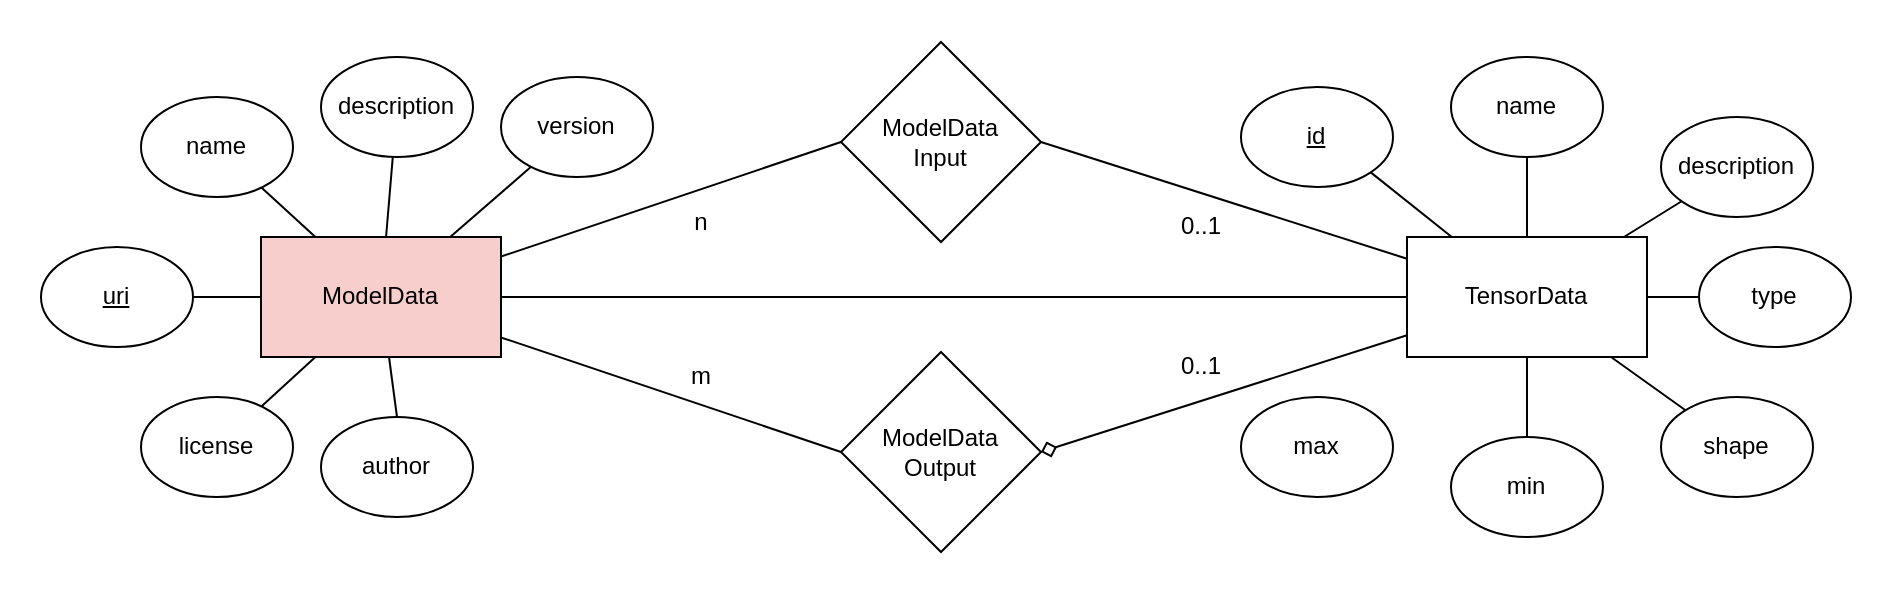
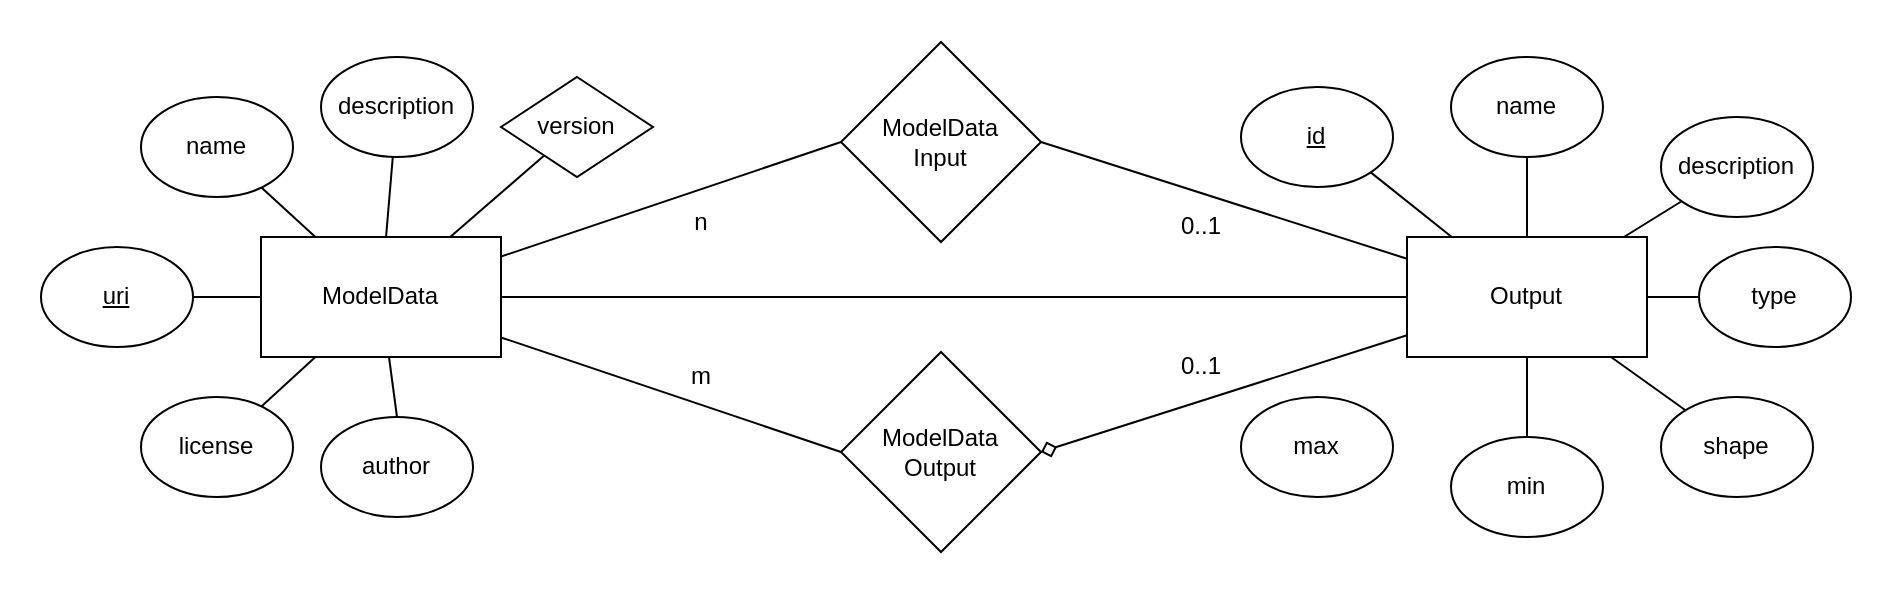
  <mxCell id="0" />
  <mxCell id="1" parent="0" />
  <mxCell id="2" style="edgeStyle=none;rounded=0;orthogonalLoop=1;jettySize=auto;html=1;endArrow=none;endFill=0;" edge="1" parent="1" source="10" target="23"><mxGeometry relative="1" as="geometry" /></mxCell>
  <mxCell id="3" style="edgeStyle=none;rounded=0;orthogonalLoop=1;jettySize=auto;html=1;endArrow=none;endFill=0;" edge="1" parent="1" source="10" target="22"><mxGeometry relative="1" as="geometry" /></mxCell>
  <mxCell id="4" style="edgeStyle=none;rounded=0;orthogonalLoop=1;jettySize=auto;html=1;endArrow=none;endFill=0;" edge="1" parent="1" source="10" target="24"><mxGeometry relative="1" as="geometry" /></mxCell>
  <mxCell id="5" style="edgeStyle=none;rounded=0;orthogonalLoop=1;jettySize=auto;html=1;endArrow=none;endFill=0;" edge="1" parent="1" source="10" target="21"><mxGeometry relative="1" as="geometry" /></mxCell>
  <mxCell id="6" style="edgeStyle=none;rounded=0;orthogonalLoop=1;jettySize=auto;html=1;endArrow=none;endFill=0;" edge="1" parent="1" source="10" target="26"><mxGeometry relative="1" as="geometry" /></mxCell>
  <mxCell id="7" style="edgeStyle=none;rounded=0;orthogonalLoop=1;jettySize=auto;html=1;entryX=0.5;entryY=0;entryDx=0;entryDy=0;endArrow=none;endFill=0;" edge="1" parent="1" source="10" target="25"><mxGeometry relative="1" as="geometry" /></mxCell>
  <mxCell id="8" style="edgeStyle=none;rounded=0;orthogonalLoop=1;jettySize=auto;html=1;entryX=0;entryY=0.5;entryDx=0;entryDy=0;endArrow=none;endFill=0;" edge="1" parent="1" source="10" target="28"><mxGeometry relative="1" as="geometry" /></mxCell>
  <mxCell id="9" style="edgeStyle=none;rounded=0;orthogonalLoop=1;jettySize=auto;html=1;entryX=0;entryY=0.5;entryDx=0;entryDy=0;endArrow=none;endFill=0;" edge="1" parent="1" source="10" target="27"><mxGeometry relative="1" as="geometry" /></mxCell>
- <mxCell id="10" value="ModelData" style="rounded=0;whiteSpace=wrap;html=1;fillColor=#f8cecc;" vertex="1" parent="1"><mxGeometry x="130" y="118" width="120" height="60" as="geometry" /></mxCell>
+ <mxCell id="10" value="ModelData" style="rounded=0;whiteSpace=wrap;html=1;" vertex="1" parent="1"><mxGeometry x="130" y="118" width="120" height="60" as="geometry" /></mxCell>
  <mxCell id="11" style="edgeStyle=none;rounded=0;orthogonalLoop=1;jettySize=auto;html=1;entryX=1;entryY=1;entryDx=0;entryDy=0;endArrow=none;endFill=0;" edge="1" parent="1" source="20" target="29"><mxGeometry relative="1" as="geometry" /></mxCell>
  <mxCell id="12" style="edgeStyle=none;rounded=0;orthogonalLoop=1;jettySize=auto;html=1;endArrow=none;endFill=0;" edge="1" parent="1" source="20" target="30"><mxGeometry relative="1" as="geometry" /></mxCell>
  <mxCell id="13" style="edgeStyle=none;rounded=0;orthogonalLoop=1;jettySize=auto;html=1;endArrow=none;endFill=0;" edge="1" parent="1" source="20" target="31"><mxGeometry relative="1" as="geometry" /></mxCell>
  <mxCell id="14" style="edgeStyle=none;rounded=0;orthogonalLoop=1;jettySize=auto;html=1;endArrow=none;endFill=0;" edge="1" parent="1" source="20" target="32"><mxGeometry relative="1" as="geometry" /></mxCell>
  <mxCell id="15" style="edgeStyle=none;rounded=0;orthogonalLoop=1;jettySize=auto;html=1;endArrow=none;endFill=0;" edge="1" parent="1" source="20" target="33"><mxGeometry relative="1" as="geometry" /></mxCell>
  <mxCell id="16" style="edgeStyle=none;rounded=0;orthogonalLoop=1;jettySize=auto;html=1;endArrow=none;endFill=0;" edge="1" parent="1" source="20" target="34"><mxGeometry relative="1" as="geometry" /></mxCell>
  <mxCell id="17" style="edgeStyle=none;rounded=0;orthogonalLoop=1;jettySize=auto;html=1;endArrow=none;endFill=0;" edge="1" parent="1" source="20" target="10"><mxGeometry relative="1" as="geometry" /></mxCell>
  <mxCell id="18" style="edgeStyle=none;rounded=0;orthogonalLoop=1;jettySize=auto;html=1;entryX=1;entryY=0.5;entryDx=0;entryDy=0;endArrow=none;endFill=0;" edge="1" parent="1" source="20" target="28"><mxGeometry relative="1" as="geometry" /></mxCell>
  <mxCell id="19" style="edgeStyle=none;rounded=0;orthogonalLoop=1;jettySize=auto;html=1;entryX=1;entryY=0.5;entryDx=0;entryDy=0;endArrow=diamond;endFill=0;" edge="1" parent="1" source="20" target="27"><mxGeometry relative="1" as="geometry" /></mxCell>
- <mxCell id="20" value="TensorData" style="rounded=0;whiteSpace=wrap;html=1;" vertex="1" parent="1"><mxGeometry x="703" y="118" width="120" height="60" as="geometry" /></mxCell>
+ <mxCell id="20" value="Output" style="rounded=0;whiteSpace=wrap;html=1;" vertex="1" parent="1"><mxGeometry x="703" y="118" width="120" height="60" as="geometry" /></mxCell>
  <mxCell id="21" value="&lt;u&gt;uri&lt;/u&gt;" style="ellipse;whiteSpace=wrap;html=1;" vertex="1" parent="1"><mxGeometry x="20" y="123" width="76" height="50" as="geometry" /></mxCell>
  <mxCell id="22" value="name" style="ellipse;whiteSpace=wrap;html=1;" vertex="1" parent="1"><mxGeometry x="70" y="48" width="76" height="50" as="geometry" /></mxCell>
  <mxCell id="23" value="description" style="ellipse;whiteSpace=wrap;html=1;" vertex="1" parent="1"><mxGeometry x="160" y="28" width="76" height="50" as="geometry" /></mxCell>
- <mxCell id="24" value="version" style="ellipse;whiteSpace=wrap;html=1;" vertex="1" parent="1"><mxGeometry x="250" y="38" width="76" height="50" as="geometry" /></mxCell>
+ <mxCell id="24" value="version" style="rhombus;whiteSpace=wrap;html=1;" vertex="1" parent="1"><mxGeometry x="250" y="38" width="76" height="50" as="geometry" /></mxCell>
  <mxCell id="25" value="author" style="ellipse;whiteSpace=wrap;html=1;" vertex="1" parent="1"><mxGeometry x="160" y="208" width="76" height="50" as="geometry" /></mxCell>
  <mxCell id="26" value="license" style="ellipse;whiteSpace=wrap;html=1;" vertex="1" parent="1"><mxGeometry x="70" y="198" width="76" height="50" as="geometry" /></mxCell>
  <mxCell id="27" value="&lt;div&gt;ModelData&lt;/div&gt;&lt;div&gt;Output&lt;/div&gt;" style="rhombus;whiteSpace=wrap;html=1;" vertex="1" parent="1"><mxGeometry x="420" y="175.5" width="100" height="100" as="geometry" /></mxCell>
  <mxCell id="28" value="&lt;div&gt;ModelData&lt;/div&gt;&lt;div&gt;Input&lt;br&gt;&lt;/div&gt;" style="rhombus;whiteSpace=wrap;html=1;" vertex="1" parent="1"><mxGeometry x="420" y="20.5" width="100" height="100" as="geometry" /></mxCell>
  <mxCell id="29" value="&lt;u&gt;id&lt;/u&gt;" style="ellipse;whiteSpace=wrap;html=1;" vertex="1" parent="1"><mxGeometry x="620" y="43" width="76" height="50" as="geometry" /></mxCell>
  <mxCell id="30" value="name" style="ellipse;whiteSpace=wrap;html=1;" vertex="1" parent="1"><mxGeometry x="725" y="28" width="76" height="50" as="geometry" /></mxCell>
  <mxCell id="31" value="description" style="ellipse;whiteSpace=wrap;html=1;" vertex="1" parent="1"><mxGeometry x="830" y="58" width="76" height="50" as="geometry" /></mxCell>
  <mxCell id="32" value="type" style="ellipse;whiteSpace=wrap;html=1;" vertex="1" parent="1"><mxGeometry x="849" y="123" width="76" height="50" as="geometry" /></mxCell>
  <mxCell id="33" value="shape" style="ellipse;whiteSpace=wrap;html=1;" vertex="1" parent="1"><mxGeometry x="830" y="198" width="76" height="50" as="geometry" /></mxCell>
  <mxCell id="34" value="min" style="ellipse;whiteSpace=wrap;html=1;" vertex="1" parent="1"><mxGeometry x="725" y="218" width="76" height="50" as="geometry" /></mxCell>
  <mxCell id="35" value="max" style="ellipse;whiteSpace=wrap;html=1;" vertex="1" parent="1"><mxGeometry x="620" y="198" width="76" height="50" as="geometry" /></mxCell>
  <mxCell id="36" value="n" style="text;html=1;align=center;verticalAlign=middle;resizable=0;points=[];autosize=1;strokeColor=none;fillColor=none;" vertex="1" parent="1"><mxGeometry x="335" y="96" width="30" height="30" as="geometry" /></mxCell>
  <mxCell id="37" value="m" style="text;html=1;align=center;verticalAlign=middle;resizable=0;points=[];autosize=1;strokeColor=none;fillColor=none;" vertex="1" parent="1"><mxGeometry x="335" y="173" width="30" height="30" as="geometry" /></mxCell>
  <mxCell id="38" value="0..1" style="text;html=1;align=center;verticalAlign=middle;resizable=0;points=[];autosize=1;strokeColor=none;fillColor=none;" vertex="1" parent="1"><mxGeometry x="580" y="98" width="40" height="30" as="geometry" /></mxCell>
  <mxCell id="39" value="0..1" style="text;html=1;align=center;verticalAlign=middle;resizable=0;points=[];autosize=1;strokeColor=none;fillColor=none;" vertex="1" parent="1"><mxGeometry x="580" y="168" width="40" height="30" as="geometry" /></mxCell>
